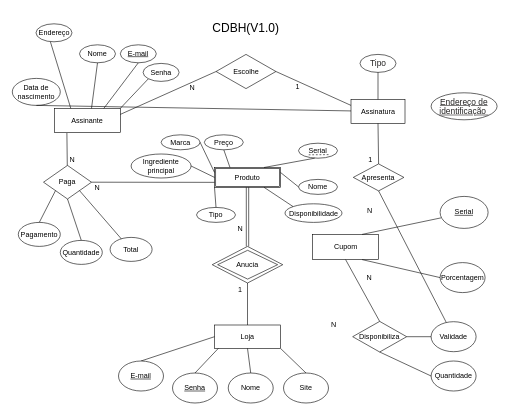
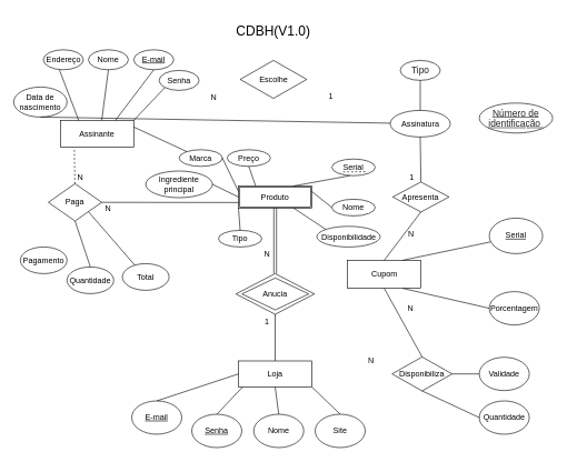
  <mxCell id="0" />
  <mxCell id="1" parent="0" />
  <mxCell id="2" value="Anuciar" style="rhombus;whiteSpace=wrap;html=1;sketch=0;fillStyle=auto;rounded=0;shadow=0;perimeterSpacing=0;" parent="1" vertex="1"><mxGeometry x="353.23" y="410" width="117.54" height="61" as="geometry" /></mxCell>
  <mxCell id="3" value="" style="rounded=0;whiteSpace=wrap;html=1;" parent="1" vertex="1"><mxGeometry x="357" y="278.5" width="110" height="33" as="geometry" /></mxCell>
  <mxCell id="4" value="Assinante" style="rounded=0;whiteSpace=wrap;html=1;" parent="1" vertex="1"><mxGeometry x="90" y="180" width="110" height="40" as="geometry" /></mxCell>
- <mxCell id="5" value="Assinatura" style="rounded=0;whiteSpace=wrap;html=1;" parent="1" vertex="1"><mxGeometry x="584.5" y="165" width="90" height="40" as="geometry" /></mxCell>
+ <mxCell id="5" value="Assinatura" style="ellipse;whiteSpace=wrap;html=1;" parent="1" vertex="1"><mxGeometry x="584.5" y="165" width="90" height="40" as="geometry" /></mxCell>
  <mxCell id="6" value="1" style="text;html=1;strokeColor=none;fillColor=none;align=center;verticalAlign=middle;whiteSpace=wrap;rounded=0;" parent="1" vertex="1"><mxGeometry x="475.54" y="134" width="40" height="20" as="geometry" /></mxCell>
  <mxCell id="7" value="Produto" style="text;html=1;strokeColor=none;fillColor=none;align=center;verticalAlign=middle;whiteSpace=wrap;rounded=0;" parent="1" vertex="1"><mxGeometry x="392" y="295" width="40" as="geometry" /></mxCell>
  <mxCell id="8" value="Nome" style="ellipse;whiteSpace=wrap;html=1;" parent="1" vertex="1"><mxGeometry x="132" y="74" width="60" height="30" as="geometry" /></mxCell>
  <mxCell id="9" value="" style="endArrow=none;html=1;strokeWidth=1;exitX=0.5;exitY=1;exitDx=0;exitDy=0;entryX=0.75;entryY=0;entryDx=0;entryDy=0;" parent="1" source="8" edge="1"><mxGeometry width="50" height="50" relative="1" as="geometry"><mxPoint x="432" y="350" as="sourcePoint" /><mxPoint x="152" y="180" as="targetPoint" /></mxGeometry></mxCell>
  <mxCell id="10" value="&lt;u&gt;E-mail&lt;/u&gt;" style="ellipse;whiteSpace=wrap;html=1;" parent="1" vertex="1"><mxGeometry x="200" y="74" width="60" height="30" as="geometry" /></mxCell>
  <mxCell id="11" value="" style="endArrow=none;html=1;strokeWidth=1;exitX=0.5;exitY=1;exitDx=0;exitDy=0;entryX=0.75;entryY=0;entryDx=0;entryDy=0;" parent="1" source="10" target="4" edge="1"><mxGeometry width="50" height="50" relative="1" as="geometry"><mxPoint x="492" y="350" as="sourcePoint" /><mxPoint x="182" y="170" as="targetPoint" /></mxGeometry></mxCell>
  <mxCell id="12" value="&lt;span&gt;Data de nascimento&lt;/span&gt;" style="ellipse;whiteSpace=wrap;html=1;direction=west;" parent="1" vertex="1"><mxGeometry x="20" y="130" width="80" height="45" as="geometry" /></mxCell>
- <mxCell id="13" value="Endereço" style="ellipse;whiteSpace=wrap;html=1;direction=west;" parent="1" vertex="1"><mxGeometry x="59.5" y="39" width="60" height="30" as="geometry" /></mxCell>
+ <mxCell id="13" value="Endereço" style="ellipse;whiteSpace=wrap;html=1;direction=west;" parent="1" vertex="1"><mxGeometry x="64.5" y="74" width="60" height="30" as="geometry" /></mxCell>
  <mxCell id="14" value="N" style="text;html=1;strokeColor=none;fillColor=none;align=center;verticalAlign=middle;whiteSpace=wrap;rounded=0;" parent="1" vertex="1"><mxGeometry x="142" y="303.33" width="40" height="20" as="geometry" /></mxCell>
  <mxCell id="15" value="Cupom" style="rounded=0;whiteSpace=wrap;html=1;" parent="1" vertex="1"><mxGeometry x="520.5" y="390" width="110" height="42" as="geometry" /></mxCell>
  <mxCell id="16" value="Apresenta" style="rhombus;whiteSpace=wrap;html=1;" parent="1" vertex="1"><mxGeometry x="588.31" y="272.5" width="84.38" height="45" as="geometry" /></mxCell>
  <mxCell id="17" value="1" style="text;html=1;strokeColor=none;fillColor=none;align=center;verticalAlign=middle;whiteSpace=wrap;rounded=0;" parent="1" vertex="1"><mxGeometry x="597" y="255" width="40" height="20" as="geometry" /></mxCell>
  <mxCell id="18" value="" style="endArrow=none;html=1;strokeWidth=1;entryX=0.5;entryY=1;entryDx=0;entryDy=0;exitX=0.5;exitY=0;exitDx=0;exitDy=0;" parent="1" source="16" target="5" edge="1"><mxGeometry width="50" height="50" relative="1" as="geometry"><mxPoint x="552" y="330" as="sourcePoint" /><mxPoint x="602" y="280" as="targetPoint" /></mxGeometry></mxCell>
- <mxCell id="19" value="" style="endArrow=none;html=1;strokeWidth=1;exitX=0.5;exitY=1;exitDx=0;exitDy=0;" parent="1" source="16" target="70" edge="1"><mxGeometry width="50" height="50" relative="1" as="geometry"><mxPoint x="552" y="330" as="sourcePoint" /><mxPoint x="602" y="280" as="targetPoint" /></mxGeometry></mxCell>
+ <mxCell id="19" value="" style="endArrow=none;html=1;strokeWidth=1;entryX=0.5;entryY=0;entryDx=0;entryDy=0;exitX=0.5;exitY=1;exitDx=0;exitDy=0;" parent="1" source="16" target="15" edge="1"><mxGeometry width="50" height="50" relative="1" as="geometry"><mxPoint x="552" y="330" as="sourcePoint" /><mxPoint x="602" y="280" as="targetPoint" /></mxGeometry></mxCell>
  <mxCell id="20" style="edgeStyle=none;shape=link;rounded=0;orthogonalLoop=1;jettySize=auto;html=1;exitX=0.75;exitY=0;exitDx=0;exitDy=0;strokeWidth=1;" parent="1" source="5" target="5" edge="1"><mxGeometry relative="1" as="geometry" /></mxCell>
  <mxCell id="21" value="N" style="text;html=1;strokeColor=none;fillColor=none;align=center;verticalAlign=middle;whiteSpace=wrap;rounded=0;" parent="1" vertex="1"><mxGeometry x="596" y="340" width="40" height="20" as="geometry" /></mxCell>
  <mxCell id="22" style="edgeStyle=none;shape=link;rounded=0;orthogonalLoop=1;jettySize=auto;html=1;exitX=1;exitY=0.75;exitDx=0;exitDy=0;strokeWidth=1;" parent="1" source="3" target="3" edge="1"><mxGeometry relative="1" as="geometry" /></mxCell>
  <mxCell id="23" value="&lt;span lang=&quot;PT-BR&quot; style=&quot;font-size: 10.5pt ; line-height: 107% ; font-family: &amp;#34;arial&amp;#34; , sans-serif ; color: #252423&quot;&gt;Tipo&lt;/span&gt;" style="ellipse;whiteSpace=wrap;html=1;" parent="1" vertex="1"><mxGeometry x="599.5" y="90" width="60" height="30" as="geometry" /></mxCell>
- <mxCell id="24" value="&lt;span lang=&quot;PT-BR&quot; style=&quot;font-size: 10.5pt ; line-height: 107% ; font-family: &amp;#34;arial&amp;#34; , sans-serif ; color: #252423&quot;&gt;&lt;u&gt;Endereço de identificação&amp;nbsp;&lt;/u&gt;&lt;/span&gt;" style="ellipse;whiteSpace=wrap;html=1;" parent="1" vertex="1"><mxGeometry x="718" y="154" width="110" height="45" as="geometry" /></mxCell>
+ <mxCell id="24" value="&lt;span lang=&quot;PT-BR&quot; style=&quot;font-size: 10.5pt ; line-height: 107% ; font-family: &amp;#34;arial&amp;#34; , sans-serif ; color: #252423&quot;&gt;&lt;u&gt;Número de identificação&amp;nbsp;&lt;/u&gt;&lt;/span&gt;" style="ellipse;whiteSpace=wrap;html=1;" parent="1" vertex="1"><mxGeometry x="718" y="154" width="110" height="45" as="geometry" /></mxCell>
  <mxCell id="25" value="" style="endArrow=none;html=1;strokeWidth=1;entryX=0.5;entryY=1;entryDx=0;entryDy=0;exitX=0.5;exitY=0;exitDx=0;exitDy=0;" parent="1" source="5" target="23" edge="1"><mxGeometry width="50" height="50" relative="1" as="geometry"><mxPoint x="552" y="330" as="sourcePoint" /><mxPoint x="602" y="280" as="targetPoint" /></mxGeometry></mxCell>
  <mxCell id="26" value="Loja" style="rounded=0;whiteSpace=wrap;html=1;" parent="1" vertex="1"><mxGeometry x="357" y="541" width="110" height="39" as="geometry" /></mxCell>
  <mxCell id="27" value="" style="endArrow=none;html=1;strokeWidth=1;entryX=0.5;entryY=1;entryDx=0;entryDy=0;exitX=0.5;exitY=0;exitDx=0;exitDy=0;shape=link;" parent="1" source="2" target="3" edge="1"><mxGeometry width="50" height="50" relative="1" as="geometry"><mxPoint x="412" y="380" as="sourcePoint" /><mxPoint x="602" y="280" as="targetPoint" /></mxGeometry></mxCell>
  <mxCell id="28" value="Anucia" style="rhombus;whiteSpace=wrap;html=1;sketch=0;fillStyle=auto;rounded=0;shadow=0;perimeterSpacing=0;" parent="1" vertex="1"><mxGeometry x="362.23" y="416.5" width="100" height="48" as="geometry" /></mxCell>
  <mxCell id="29" value="" style="endArrow=none;html=1;strokeWidth=1;exitX=0.5;exitY=0;exitDx=0;exitDy=0;entryX=0.5;entryY=1;entryDx=0;entryDy=0;" parent="1" source="26" target="2" edge="1"><mxGeometry width="50" height="50" relative="1" as="geometry"><mxPoint x="552" y="330" as="sourcePoint" /><mxPoint x="413" y="440" as="targetPoint" /></mxGeometry></mxCell>
  <mxCell id="30" value="Disponibiliza" style="rhombus;whiteSpace=wrap;html=1;" parent="1" vertex="1"><mxGeometry x="587.31" y="535" width="90" height="51" as="geometry" /></mxCell>
  <mxCell id="31" value="" style="endArrow=none;html=1;strokeWidth=1;entryX=0.5;entryY=1;entryDx=0;entryDy=0;exitX=0.5;exitY=0;exitDx=0;exitDy=0;" parent="1" source="30" target="15" edge="1"><mxGeometry width="50" height="50" relative="1" as="geometry"><mxPoint x="627" y="484" as="sourcePoint" /><mxPoint x="631.5" y="432" as="targetPoint" /></mxGeometry></mxCell>
  <mxCell id="32" value="N" style="text;html=1;strokeColor=none;fillColor=none;align=center;verticalAlign=middle;whiteSpace=wrap;rounded=0;" parent="1" vertex="1"><mxGeometry x="379.89" y="370" width="40" height="20" as="geometry" /></mxCell>
  <mxCell id="33" value="1" style="text;html=1;strokeColor=none;fillColor=none;align=center;verticalAlign=middle;whiteSpace=wrap;rounded=0;" parent="1" vertex="1"><mxGeometry x="379.89" y="473" width="40" height="20" as="geometry" /></mxCell>
  <mxCell id="34" value="N" style="text;html=1;strokeColor=none;fillColor=none;align=center;verticalAlign=middle;whiteSpace=wrap;rounded=0;" parent="1" vertex="1"><mxGeometry x="535.5" y="531" width="40" height="20" as="geometry" /></mxCell>
  <mxCell id="35" value="N" style="text;html=1;strokeColor=none;fillColor=none;align=center;verticalAlign=middle;whiteSpace=wrap;rounded=0;" parent="1" vertex="1"><mxGeometry x="595" y="452" width="40" height="20" as="geometry" /></mxCell>
  <mxCell id="36" value="Tipo" style="ellipse;whiteSpace=wrap;html=1;" parent="1" vertex="1"><mxGeometry x="327" y="345" width="65" height="25" as="geometry" /></mxCell>
  <mxCell id="37" value="Nome" style="ellipse;whiteSpace=wrap;html=1;" parent="1" vertex="1"><mxGeometry x="497" y="298.33" width="65" height="25" as="geometry" /></mxCell>
  <mxCell id="38" value="Marca" style="ellipse;whiteSpace=wrap;html=1;" parent="1" vertex="1"><mxGeometry x="268" y="224" width="65" height="25" as="geometry" /></mxCell>
  <mxCell id="39" value="&lt;span style=&quot;line-height: 90%&quot;&gt;Serial&lt;/span&gt;" style="ellipse;whiteSpace=wrap;html=1;" parent="1" vertex="1"><mxGeometry x="497" y="238" width="65" height="25" as="geometry" /></mxCell>
  <mxCell id="40" value="Disponibilidade" style="ellipse;whiteSpace=wrap;html=1;" parent="1" vertex="1"><mxGeometry x="474.5" y="339" width="95" height="31" as="geometry" /></mxCell>
  <mxCell id="41" value="Preço" style="ellipse;whiteSpace=wrap;html=1;" parent="1" vertex="1"><mxGeometry x="340" y="224" width="65" height="25" as="geometry" /></mxCell>
  <mxCell id="42" value="Ingrediente principal" style="ellipse;whiteSpace=wrap;html=1;" parent="1" vertex="1"><mxGeometry x="218" y="256" width="100" height="40" as="geometry" /></mxCell>
  <mxCell id="43" value="" style="endArrow=none;html=1;strokeWidth=1;entryX=0;entryY=1;entryDx=0;entryDy=0;exitX=0.5;exitY=0;exitDx=0;exitDy=0;" parent="1" source="36" target="3" edge="1"><mxGeometry width="50" height="50" relative="1" as="geometry"><mxPoint x="372" y="390" as="sourcePoint" /><mxPoint x="422" y="340" as="targetPoint" /></mxGeometry></mxCell>
  <mxCell id="44" value="" style="endArrow=none;html=1;strokeWidth=1;entryX=0;entryY=0.5;entryDx=0;entryDy=0;exitX=1;exitY=0.5;exitDx=0;exitDy=0;" parent="1" source="42" target="3" edge="1"><mxGeometry width="50" height="50" relative="1" as="geometry"><mxPoint x="339.5" y="331" as="sourcePoint" /><mxPoint x="367" y="321.5" as="targetPoint" /></mxGeometry></mxCell>
  <mxCell id="45" value="" style="endArrow=none;html=1;strokeWidth=1;exitX=0;exitY=0.25;exitDx=0;exitDy=0;entryX=1;entryY=0.5;entryDx=0;entryDy=0;" parent="1" source="3" target="38" edge="1"><mxGeometry width="50" height="50" relative="1" as="geometry"><mxPoint x="349.5" y="341" as="sourcePoint" /><mxPoint x="322" y="270" as="targetPoint" /></mxGeometry></mxCell>
  <mxCell id="46" value="" style="endArrow=none;html=1;strokeWidth=1;exitX=0.234;exitY=-0.005;exitDx=0;exitDy=0;entryX=0.5;entryY=1;entryDx=0;entryDy=0;exitPerimeter=0;" parent="1" source="3" target="41" edge="1"><mxGeometry width="50" height="50" relative="1" as="geometry"><mxPoint x="359.5" y="351" as="sourcePoint" /><mxPoint x="352" y="270" as="targetPoint" /></mxGeometry></mxCell>
  <mxCell id="47" value="" style="endArrow=none;html=1;strokeWidth=1;entryX=0.415;entryY=1;entryDx=0;entryDy=0;exitX=0.75;exitY=0;exitDx=0;exitDy=0;entryPerimeter=0;" parent="1" source="3" target="39" edge="1"><mxGeometry width="50" height="50" relative="1" as="geometry"><mxPoint x="369.5" y="361" as="sourcePoint" /><mxPoint x="397" y="351.5" as="targetPoint" /></mxGeometry></mxCell>
  <mxCell id="48" value="" style="endArrow=none;html=1;strokeWidth=1;entryX=0;entryY=0.5;entryDx=0;entryDy=0;exitX=1;exitY=0.25;exitDx=0;exitDy=0;" parent="1" source="3" target="37" edge="1"><mxGeometry width="50" height="50" relative="1" as="geometry"><mxPoint x="379.5" y="371" as="sourcePoint" /><mxPoint x="407" y="361.5" as="targetPoint" /></mxGeometry></mxCell>
  <mxCell id="49" value="" style="endArrow=none;html=1;strokeWidth=1;entryX=0;entryY=0;entryDx=0;entryDy=0;exitX=0.75;exitY=1;exitDx=0;exitDy=0;" parent="1" source="3" target="40" edge="1"><mxGeometry width="50" height="50" relative="1" as="geometry"><mxPoint x="389.5" y="381" as="sourcePoint" /><mxPoint x="417" y="371.5" as="targetPoint" /></mxGeometry></mxCell>
  <mxCell id="50" value="" style="endArrow=none;html=1;strokeWidth=1;entryX=0.25;entryY=0;entryDx=0;entryDy=0;exitX=0.6;exitY=0;exitDx=0;exitDy=0;exitPerimeter=0;" parent="1" source="13" target="4" edge="1"><mxGeometry width="50" height="50" relative="1" as="geometry"><mxPoint x="372" y="200" as="sourcePoint" /><mxPoint x="422" y="150" as="targetPoint" /></mxGeometry></mxCell>
  <mxCell id="51" value="" style="endArrow=none;html=1;strokeWidth=1;exitX=0.5;exitY=0;exitDx=0;exitDy=0;" parent="1" source="12" target="5" edge="1"><mxGeometry width="50" height="50" relative="1" as="geometry"><mxPoint x="372" y="200" as="sourcePoint" /><mxPoint x="422" y="150" as="targetPoint" /></mxGeometry></mxCell>
  <mxCell id="52" value="Paga" style="rhombus;whiteSpace=wrap;html=1;" parent="1" vertex="1"><mxGeometry x="72" y="275" width="80" height="56" as="geometry" /></mxCell>
- <mxCell id="53" value="" style="endArrow=none;html=1;strokeWidth=1;entryX=0.191;entryY=1.025;entryDx=0;entryDy=0;entryPerimeter=0;" parent="1" source="52" target="4" edge="1"><mxGeometry width="50" height="50" relative="1" as="geometry"><mxPoint x="372" y="400" as="sourcePoint" /><mxPoint x="422" y="350" as="targetPoint" /></mxGeometry></mxCell>
+ <mxCell id="53" value="" style="endArrow=none;html=1;strokeWidth=1;entryX=0.191;entryY=1.025;entryDx=0;entryDy=0;entryPerimeter=0;dashed=1;" parent="1" source="52" target="4" edge="1"><mxGeometry width="50" height="50" relative="1" as="geometry"><mxPoint x="372" y="400" as="sourcePoint" /><mxPoint x="422" y="350" as="targetPoint" /></mxGeometry></mxCell>
  <mxCell id="54" value="N" style="text;html=1;strokeColor=none;fillColor=none;align=center;verticalAlign=middle;whiteSpace=wrap;rounded=0;" parent="1" vertex="1"><mxGeometry x="100" y="255" width="40" height="20" as="geometry" /></mxCell>
  <mxCell id="55" value="&lt;font style=&quot;font-size: 20px&quot;&gt;CDBH(V1.0)&lt;/font&gt;" style="text;html=1;strokeColor=none;fillColor=none;align=center;verticalAlign=middle;whiteSpace=wrap;rounded=0;" parent="1" vertex="1"><mxGeometry x="357" y="20" width="105" height="50" as="geometry" /></mxCell>
  <mxCell id="56" value="" style="endArrow=none;html=1;entryX=0.058;entryY=1;entryDx=0;entryDy=0;entryPerimeter=0;exitX=0.5;exitY=0;exitDx=0;exitDy=0;" parent="1" source="67" target="26" edge="1"><mxGeometry width="50" height="50" relative="1" as="geometry"><mxPoint x="332" y="579" as="sourcePoint" /><mxPoint x="369" y="532" as="targetPoint" /></mxGeometry></mxCell>
  <mxCell id="57" value="" style="endArrow=none;html=1;entryX=0.5;entryY=1;entryDx=0;entryDy=0;exitX=0.5;exitY=0;exitDx=0;exitDy=0;" parent="1" source="68" target="26" edge="1"><mxGeometry width="50" height="50" relative="1" as="geometry"><mxPoint x="412" y="581" as="sourcePoint" /><mxPoint x="428" y="561" as="targetPoint" /></mxGeometry></mxCell>
  <mxCell id="58" value="" style="endArrow=none;html=1;entryX=1;entryY=1;entryDx=0;entryDy=0;exitX=0.5;exitY=0;exitDx=0;exitDy=0;" parent="1" source="69" target="26" edge="1"><mxGeometry width="50" height="50" relative="1" as="geometry"><mxPoint x="498" y="582" as="sourcePoint" /><mxPoint x="462.05" y="528.986" as="targetPoint" /></mxGeometry></mxCell>
  <mxCell id="59" value="Produto" style="rounded=0;whiteSpace=wrap;html=1;" parent="1" vertex="1"><mxGeometry x="359.04" y="280" width="105.96" height="30" as="geometry" /></mxCell>
  <mxCell id="60" value="" style="endArrow=none;dashed=1;html=1;strokeWidth=1;" parent="1" edge="1"><mxGeometry width="50" height="50" relative="1" as="geometry"><mxPoint x="514" y="257.36" as="sourcePoint" /><mxPoint x="550" y="257" as="targetPoint" /></mxGeometry></mxCell>
  <mxCell id="61" value="" style="endArrow=none;html=1;strokeWidth=1;exitX=1;exitY=0.5;exitDx=0;exitDy=0;entryX=0;entryY=0.5;entryDx=0;entryDy=0;" parent="1" source="30" target="70" edge="1"><mxGeometry width="50" height="50" relative="1" as="geometry"><mxPoint x="678" y="497" as="sourcePoint" /><mxPoint x="727" y="384.25" as="targetPoint" /></mxGeometry></mxCell>
  <mxCell id="62" value="" style="endArrow=none;html=1;strokeWidth=1;entryX=0;entryY=0.5;entryDx=0;entryDy=0;exitX=0.75;exitY=1;exitDx=0;exitDy=0;" parent="1" source="15" target="71" edge="1"><mxGeometry width="50" height="50" relative="1" as="geometry"><mxPoint x="468" y="421" as="sourcePoint" /><mxPoint x="726" y="435.25" as="targetPoint" /></mxGeometry></mxCell>
  <mxCell id="63" value="Escolhe" style="rhombus;whiteSpace=wrap;html=1;" parent="1" vertex="1"><mxGeometry x="359.63" y="90" width="99.75" height="57" as="geometry" /></mxCell>
- <mxCell id="64" value="" style="endArrow=none;html=1;strokeWidth=1;exitX=1;exitY=0.25;exitDx=0;exitDy=0;entryX=0;entryY=0.5;entryDx=0;entryDy=0;" parent="1" source="4" target="63" edge="1"><mxGeometry width="50" height="50" relative="1" as="geometry"><mxPoint x="438" y="291" as="sourcePoint" /><mxPoint x="328" y="115" as="targetPoint" /></mxGeometry></mxCell>
- <mxCell id="65" value="" style="endArrow=none;html=1;strokeWidth=1;exitX=0;exitY=0.25;exitDx=0;exitDy=0;entryX=1;entryY=0.5;entryDx=0;entryDy=0;" parent="1" source="5" target="63" edge="1"><mxGeometry width="50" height="50" relative="1" as="geometry"><mxPoint x="207" y="200" as="sourcePoint" /><mxPoint x="352.5" y="124" as="targetPoint" /></mxGeometry></mxCell>
+ <mxCell id="64" value="" style="endArrow=none;html=1;strokeWidth=1;exitX=1;exitY=0.25;exitDx=0;exitDy=0;" parent="1" source="4" target="38" edge="1"><mxGeometry width="50" height="50" relative="1" as="geometry"><mxPoint x="438" y="291" as="sourcePoint" /><mxPoint x="328" y="115" as="targetPoint" /></mxGeometry></mxCell>
  <mxCell id="66" value="N" style="text;html=1;strokeColor=none;fillColor=none;align=center;verticalAlign=middle;whiteSpace=wrap;rounded=0;" parent="1" vertex="1"><mxGeometry x="300" y="135" width="40" height="20" as="geometry" /></mxCell>
  <mxCell id="67" value="&lt;u&gt;Senha&lt;br&gt;&lt;/u&gt;" style="ellipse;whiteSpace=wrap;html=1;rounded=0;shadow=0;sketch=0;" parent="1" vertex="1"><mxGeometry x="287" y="621" width="75" height="50" as="geometry" /></mxCell>
  <mxCell id="68" value="Nome" style="ellipse;whiteSpace=wrap;html=1;rounded=0;shadow=0;sketch=0;" parent="1" vertex="1"><mxGeometry x="379.89" y="621" width="75" height="50" as="geometry" /></mxCell>
  <mxCell id="69" value="Site" style="ellipse;whiteSpace=wrap;html=1;rounded=0;shadow=0;sketch=0;" parent="1" vertex="1"><mxGeometry x="472" y="621" width="75" height="50" as="geometry" /></mxCell>
  <mxCell id="70" value="Validade" style="ellipse;whiteSpace=wrap;html=1;rounded=0;shadow=0;sketch=0;" parent="1" vertex="1"><mxGeometry x="718" y="535.5" width="75" height="50" as="geometry" /></mxCell>
  <mxCell id="71" value="Porcentagem" style="ellipse;whiteSpace=wrap;html=1;rounded=0;shadow=0;sketch=0;" parent="1" vertex="1"><mxGeometry x="733" y="437" width="75" height="50" as="geometry" /></mxCell>
  <mxCell id="72" value="&lt;u&gt;Serial&lt;/u&gt;" style="ellipse;whiteSpace=wrap;html=1;rounded=0;shadow=0;sketch=0;" parent="1" vertex="1"><mxGeometry x="733" y="326.67" width="80" height="53.33" as="geometry" /></mxCell>
  <mxCell id="73" value="" style="endArrow=none;html=1;strokeWidth=1;exitX=0.75;exitY=0;exitDx=0;exitDy=0;entryX=0.019;entryY=0.671;entryDx=0;entryDy=0;entryPerimeter=0;" parent="1" source="15" target="72" edge="1"><mxGeometry width="50" height="50" relative="1" as="geometry"><mxPoint x="674.5" y="377.5" as="sourcePoint" /><mxPoint x="724.5" y="327.5" as="targetPoint" /></mxGeometry></mxCell>
  <mxCell id="74" value="Pagamento" style="ellipse;whiteSpace=wrap;html=1;" parent="1" vertex="1"><mxGeometry x="30" y="370" width="70" height="40" as="geometry" /></mxCell>
- <mxCell id="75" value="" style="endArrow=none;html=1;strokeWidth=1;exitX=0.5;exitY=0;exitDx=0;exitDy=0;entryX=0;entryY=1;entryDx=0;entryDy=0;" parent="1" source="74" target="52" edge="1"><mxGeometry width="50" height="50" relative="1" as="geometry"><mxPoint x="348" y="441" as="sourcePoint" /><mxPoint x="84.875" y="503.38" as="targetPoint" /></mxGeometry></mxCell>
  <mxCell id="76" value="" style="endArrow=none;html=1;strokeWidth=1;exitX=1;exitY=0.5;exitDx=0;exitDy=0;entryX=0;entryY=0.75;entryDx=0;entryDy=0;" parent="1" source="52" target="3" edge="1"><mxGeometry width="50" height="50" relative="1" as="geometry"><mxPoint x="358" y="351" as="sourcePoint" /><mxPoint x="408" y="301" as="targetPoint" /></mxGeometry></mxCell>
  <mxCell id="77" value="Quantidade" style="ellipse;whiteSpace=wrap;html=1;" vertex="1" parent="1"><mxGeometry x="100" y="400" width="70" height="40" as="geometry" /></mxCell>
  <mxCell id="78" value="" style="endArrow=none;html=1;exitX=0.5;exitY=0;exitDx=0;exitDy=0;entryX=0.5;entryY=1;entryDx=0;entryDy=0;" edge="1" parent="1" source="77" target="52"><mxGeometry width="50" height="50" relative="1" as="geometry"><mxPoint x="408" y="391" as="sourcePoint" /><mxPoint x="458" y="341" as="targetPoint" /></mxGeometry></mxCell>
  <mxCell id="79" value="Quantidade" style="ellipse;whiteSpace=wrap;html=1;rounded=0;shadow=0;sketch=0;" vertex="1" parent="1"><mxGeometry x="718" y="601" width="75" height="50" as="geometry" /></mxCell>
  <mxCell id="80" value="" style="endArrow=none;html=1;exitX=0.5;exitY=1;exitDx=0;exitDy=0;entryX=0;entryY=0.5;entryDx=0;entryDy=0;" edge="1" parent="1" source="30" target="79"><mxGeometry width="50" height="50" relative="1" as="geometry"><mxPoint x="408" y="471" as="sourcePoint" /><mxPoint x="458" y="421" as="targetPoint" /></mxGeometry></mxCell>
  <mxCell id="81" value="Senha" style="ellipse;whiteSpace=wrap;html=1;" vertex="1" parent="1"><mxGeometry x="238" y="105" width="60" height="30" as="geometry" /></mxCell>
  <mxCell id="82" value="" style="endArrow=none;html=1;exitX=1;exitY=0;exitDx=0;exitDy=0;entryX=0;entryY=1;entryDx=0;entryDy=0;" edge="1" parent="1" source="4" target="81"><mxGeometry width="50" height="50" relative="1" as="geometry"><mxPoint x="408" y="231" as="sourcePoint" /><mxPoint x="458" y="181" as="targetPoint" /></mxGeometry></mxCell>
  <mxCell id="83" value="" style="endArrow=none;html=1;entryX=0;entryY=0.5;entryDx=0;entryDy=0;exitX=0.5;exitY=0;exitDx=0;exitDy=0;" edge="1" parent="1" source="84" target="26"><mxGeometry width="50" height="50" relative="1" as="geometry"><mxPoint x="223" y="562" as="sourcePoint" /><mxPoint x="357" y="585" as="targetPoint" /></mxGeometry></mxCell>
  <mxCell id="84" value="&lt;u&gt;E-mail&lt;/u&gt;" style="ellipse;whiteSpace=wrap;html=1;rounded=0;shadow=0;sketch=0;" vertex="1" parent="1"><mxGeometry x="197" y="601" width="75" height="50" as="geometry" /></mxCell>
  <mxCell id="85" value="" style="endArrow=none;html=1;exitX=1;exitY=1;exitDx=0;exitDy=0;entryX=0.714;entryY=0.963;entryDx=0;entryDy=0;entryPerimeter=0;" edge="1" parent="1" source="52" target="86"><mxGeometry width="50" height="50" relative="1" as="geometry"><mxPoint x="408" y="311" as="sourcePoint" /><mxPoint x="107.862" y="300.896" as="targetPoint" /></mxGeometry></mxCell>
  <mxCell id="86" value="Total" style="ellipse;whiteSpace=wrap;html=1;" vertex="1" parent="1"><mxGeometry x="183" y="395" width="70" height="40" as="geometry" /></mxCell>
